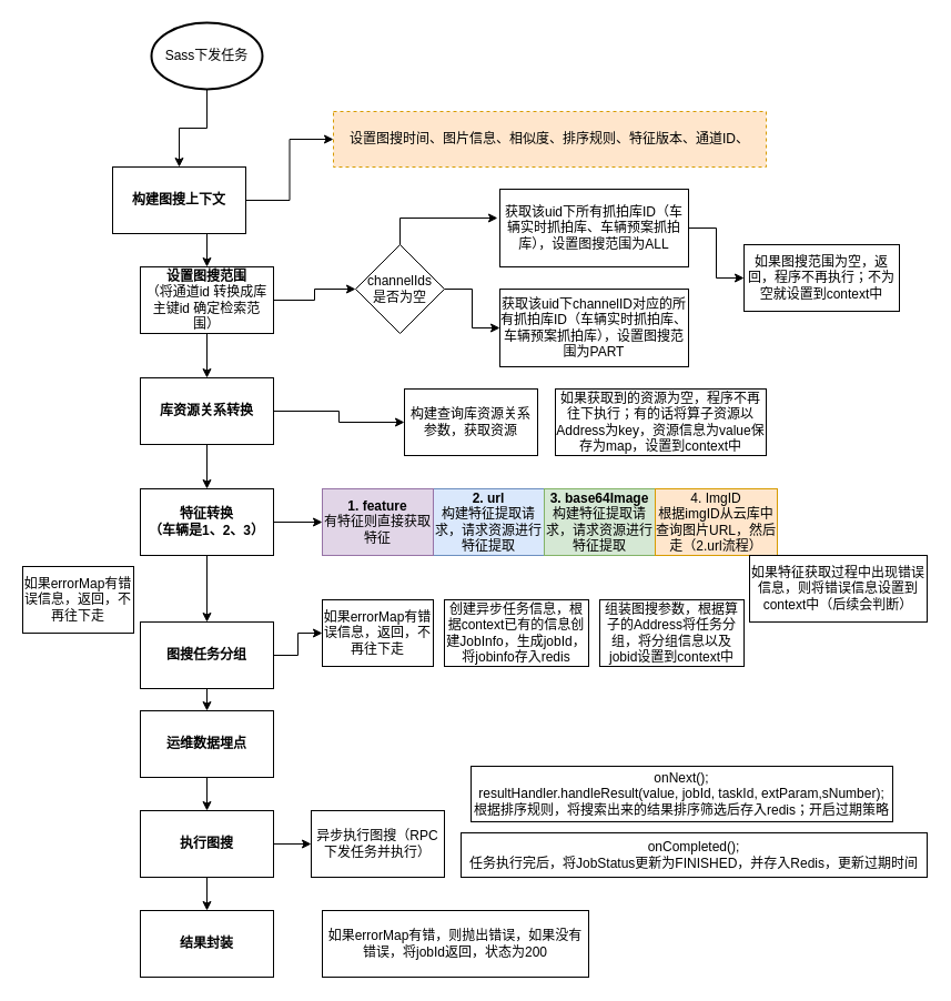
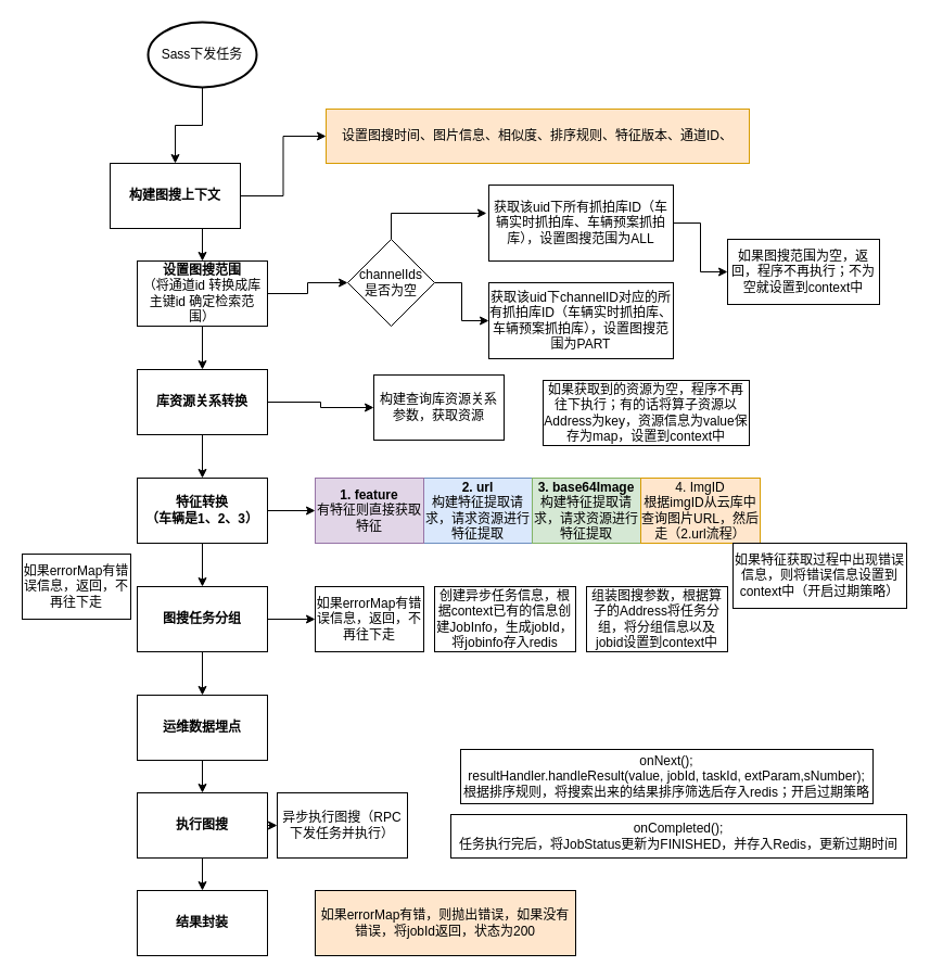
  <mxCell id="0" />
  <mxCell id="1" parent="0" />
  <mxCell id="2" style="edgeStyle=orthogonalEdgeStyle;rounded=0;orthogonalLoop=1;jettySize=auto;html=1;exitX=0.5;exitY=1;exitDx=0;exitDy=0;exitPerimeter=0;entryX=0.5;entryY=0;entryDx=0;entryDy=0;" edge="1" parent="1" source="3" target="6"><mxGeometry relative="1" as="geometry" /></mxCell>
  <mxCell id="3" value="Sass下发任务" style="strokeWidth=2;html=1;shape=mxgraph.flowchart.start_1;whiteSpace=wrap;" vertex="1" parent="1"><mxGeometry x="136" y="20" width="100" height="60" as="geometry" /></mxCell>
  <mxCell id="4" style="edgeStyle=orthogonalEdgeStyle;rounded=0;orthogonalLoop=1;jettySize=auto;html=1;exitX=0.5;exitY=1;exitDx=0;exitDy=0;entryX=0.5;entryY=0;entryDx=0;entryDy=0;" edge="1" parent="1" source="6" target="9"><mxGeometry relative="1" as="geometry" /></mxCell>
  <mxCell id="5" style="edgeStyle=orthogonalEdgeStyle;rounded=0;orthogonalLoop=1;jettySize=auto;html=1;exitX=1;exitY=0.5;exitDx=0;exitDy=0;entryX=0;entryY=0.5;entryDx=0;entryDy=0;" edge="1" parent="1" source="6" target="25"><mxGeometry relative="1" as="geometry" /></mxCell>
  <mxCell id="6" value="构建图搜上下文" style="rounded=0;whiteSpace=wrap;html=1;fontStyle=1" vertex="1" parent="1"><mxGeometry x="101" y="150" width="120" height="60" as="geometry" /></mxCell>
  <mxCell id="7" style="edgeStyle=orthogonalEdgeStyle;rounded=0;orthogonalLoop=1;jettySize=auto;html=1;exitX=0.5;exitY=1;exitDx=0;exitDy=0;entryX=0.5;entryY=0;entryDx=0;entryDy=0;" edge="1" parent="1" source="9" target="12"><mxGeometry relative="1" as="geometry" /></mxCell>
  <mxCell id="8" style="edgeStyle=orthogonalEdgeStyle;rounded=0;orthogonalLoop=1;jettySize=auto;html=1;exitX=1;exitY=0.5;exitDx=0;exitDy=0;entryX=0;entryY=0.5;entryDx=0;entryDy=0;" edge="1" parent="1" source="9" target="27"><mxGeometry relative="1" as="geometry" /></mxCell>
  <mxCell id="9" value="&lt;font style=&quot;font-size: 12px;&quot;&gt;设置图搜范围&lt;/font&gt;&lt;div&gt;&lt;span style=&quot;font-weight: normal; background-color: initial;&quot;&gt;（&lt;/span&gt;&lt;span style=&quot;font-weight: normal; background-color: rgb(255, 255, 255);&quot;&gt;将&lt;/span&gt;&lt;span style=&quot;font-weight: normal; background-color: rgb(255, 255, 255);&quot;&gt;通道&lt;/span&gt;&lt;span style=&quot;font-weight: normal; background-color: rgb(255, 255, 255);&quot;&gt;id &lt;/span&gt;&lt;span style=&quot;font-weight: normal; background-color: rgb(255, 255, 255);&quot;&gt;转换成库主键&lt;/span&gt;&lt;span style=&quot;font-weight: normal; background-color: rgb(255, 255, 255);&quot;&gt;id &lt;/span&gt;&lt;span style=&quot;font-weight: normal; background-color: rgb(255, 255, 255);&quot;&gt;确定检索范围&lt;/span&gt;&lt;span style=&quot;font-weight: normal; background-color: initial;&quot;&gt;）&lt;/span&gt;&lt;/div&gt;" style="rounded=0;whiteSpace=wrap;html=1;fontStyle=1" vertex="1" parent="1"><mxGeometry x="126" y="240" width="120" height="60" as="geometry" /></mxCell>
  <mxCell id="10" style="edgeStyle=orthogonalEdgeStyle;rounded=0;orthogonalLoop=1;jettySize=auto;html=1;exitX=0.5;exitY=1;exitDx=0;exitDy=0;entryX=0.5;entryY=0;entryDx=0;entryDy=0;" edge="1" parent="1" source="12" target="15"><mxGeometry relative="1" as="geometry" /></mxCell>
  <mxCell id="11" style="edgeStyle=orthogonalEdgeStyle;rounded=0;orthogonalLoop=1;jettySize=auto;html=1;exitX=1;exitY=0.5;exitDx=0;exitDy=0;entryX=0;entryY=0.5;entryDx=0;entryDy=0;" edge="1" parent="1" source="12" target="33"><mxGeometry relative="1" as="geometry" /></mxCell>
  <mxCell id="12" value="库资源关系转换" style="rounded=0;whiteSpace=wrap;html=1;fontStyle=1" vertex="1" parent="1"><mxGeometry x="126" y="340" width="120" height="60" as="geometry" /></mxCell>
  <mxCell id="13" style="edgeStyle=orthogonalEdgeStyle;rounded=0;orthogonalLoop=1;jettySize=auto;html=1;exitX=0.5;exitY=1;exitDx=0;exitDy=0;entryX=0.5;entryY=0;entryDx=0;entryDy=0;" edge="1" parent="1" source="15" target="18"><mxGeometry relative="1" as="geometry" /></mxCell>
  <mxCell id="14" style="edgeStyle=orthogonalEdgeStyle;rounded=0;orthogonalLoop=1;jettySize=auto;html=1;exitX=1;exitY=0.5;exitDx=0;exitDy=0;entryX=0;entryY=0.5;entryDx=0;entryDy=0;" edge="1" parent="1" source="15" target="38"><mxGeometry relative="1" as="geometry" /></mxCell>
  <mxCell id="15" value="特征转换&lt;div&gt;（车辆是1、2、3）&lt;/div&gt;" style="rounded=0;whiteSpace=wrap;html=1;fontStyle=1" vertex="1" parent="1"><mxGeometry x="126" y="440" width="120" height="60" as="geometry" /></mxCell>
  <mxCell id="16" style="edgeStyle=orthogonalEdgeStyle;rounded=0;orthogonalLoop=1;jettySize=auto;html=1;exitX=0.5;exitY=1;exitDx=0;exitDy=0;entryX=0.5;entryY=0;entryDx=0;entryDy=0;" edge="1" parent="1" source="18" target="20"><mxGeometry relative="1" as="geometry" /></mxCell>
  <mxCell id="17" style="edgeStyle=orthogonalEdgeStyle;rounded=0;orthogonalLoop=1;jettySize=auto;html=1;exitX=1;exitY=0.5;exitDx=0;exitDy=0;entryX=0;entryY=0.5;entryDx=0;entryDy=0;" edge="1" parent="1" source="18" target="40"><mxGeometry relative="1" as="geometry" /></mxCell>
- <mxCell id="18" value="图搜任务分组" style="rounded=0;whiteSpace=wrap;html=1;fontStyle=1" vertex="1" parent="1"><mxGeometry x="126" y="560" width="120" height="60" as="geometry" /></mxCell>
+ <mxCell id="18" value="图搜任务分组" style="rounded=0;whiteSpace=wrap;html=1;fontStyle=1" vertex="1" parent="1"><mxGeometry x="126" y="540" width="120" height="60" as="geometry" /></mxCell>
  <mxCell id="19" style="edgeStyle=orthogonalEdgeStyle;rounded=0;orthogonalLoop=1;jettySize=auto;html=1;exitX=0.5;exitY=1;exitDx=0;exitDy=0;entryX=0.5;entryY=0;entryDx=0;entryDy=0;" edge="1" parent="1" source="20" target="23"><mxGeometry relative="1" as="geometry" /></mxCell>
  <mxCell id="20" value="运维数据埋点" style="rounded=0;whiteSpace=wrap;html=1;fontStyle=1" vertex="1" parent="1"><mxGeometry x="126" y="640" width="120" height="60" as="geometry" /></mxCell>
  <mxCell id="21" style="edgeStyle=orthogonalEdgeStyle;rounded=0;orthogonalLoop=1;jettySize=auto;html=1;exitX=0.5;exitY=1;exitDx=0;exitDy=0;entryX=0.5;entryY=0;entryDx=0;entryDy=0;" edge="1" parent="1" source="23" target="24"><mxGeometry relative="1" as="geometry" /></mxCell>
  <mxCell id="22" style="edgeStyle=orthogonalEdgeStyle;rounded=0;orthogonalLoop=1;jettySize=auto;html=1;exitX=1;exitY=0.5;exitDx=0;exitDy=0;entryX=0;entryY=0.5;entryDx=0;entryDy=0;" edge="1" parent="1" source="23" target="44"><mxGeometry relative="1" as="geometry" /></mxCell>
  <mxCell id="23" value="执行图搜" style="rounded=0;whiteSpace=wrap;html=1;fontStyle=1" vertex="1" parent="1"><mxGeometry x="126" y="730" width="120" height="60" as="geometry" /></mxCell>
  <mxCell id="24" value="结果封装" style="rounded=0;whiteSpace=wrap;html=1;fontStyle=1" vertex="1" parent="1"><mxGeometry x="126" y="820" width="120" height="60" as="geometry" /></mxCell>
- <mxCell id="25" value="&lt;font style=&quot;font-size: 12px;&quot;&gt;设置图搜时间、图片信息、相似度、排序规则、特征版本、通道ID、&lt;/font&gt;" style="rounded=0;whiteSpace=wrap;html=1;fillColor=#ffe6cc;strokeColor=#d79b00;dashed=1;" vertex="1" parent="1"><mxGeometry x="300" y="100" width="390" height="50" as="geometry" /></mxCell>
+ <mxCell id="25" value="&lt;font style=&quot;font-size: 12px;&quot;&gt;设置图搜时间、图片信息、相似度、排序规则、特征版本、通道ID、&lt;/font&gt;" style="rounded=0;whiteSpace=wrap;html=1;fillColor=#ffe6cc;strokeColor=#d79b00;" vertex="1" parent="1"><mxGeometry x="300" y="100" width="390" height="50" as="geometry" /></mxCell>
  <mxCell id="26" style="edgeStyle=orthogonalEdgeStyle;rounded=0;orthogonalLoop=1;jettySize=auto;html=1;exitX=1;exitY=0.5;exitDx=0;exitDy=0;entryX=0;entryY=0.5;entryDx=0;entryDy=0;" edge="1" parent="1" source="27" target="30"><mxGeometry relative="1" as="geometry" /></mxCell>
  <mxCell id="27" value="channelIds&lt;div&gt;是否为空&lt;/div&gt;" style="rhombus;whiteSpace=wrap;html=1;" vertex="1" parent="1"><mxGeometry x="320" y="220" width="80" height="80" as="geometry" /></mxCell>
  <mxCell id="28" style="edgeStyle=orthogonalEdgeStyle;rounded=0;orthogonalLoop=1;jettySize=auto;html=1;exitX=1;exitY=0.5;exitDx=0;exitDy=0;entryX=0;entryY=0.5;entryDx=0;entryDy=0;" edge="1" parent="1" source="29" target="31"><mxGeometry relative="1" as="geometry" /></mxCell>
  <mxCell id="29" value="获取该uid下所有抓拍库ID（车辆实时抓拍库、车辆预案抓拍库），设置图搜范围为ALL" style="rounded=0;whiteSpace=wrap;html=1;" vertex="1" parent="1"><mxGeometry x="450" y="170" width="170" height="70" as="geometry" /></mxCell>
  <mxCell id="30" value="获取该uid下channelID对应的所有抓拍库ID（车辆实时抓拍库、车辆预案抓拍库），设置图搜范围为PART" style="rounded=0;whiteSpace=wrap;html=1;" vertex="1" parent="1"><mxGeometry x="450" y="260" width="170" height="70" as="geometry" /></mxCell>
  <mxCell id="31" value="如果图搜范围为空，返回，程序不再执行；不为空就设置到context中" style="rounded=0;whiteSpace=wrap;html=1;" vertex="1" parent="1"><mxGeometry x="670" y="220" width="140" height="60" as="geometry" /></mxCell>
  <mxCell id="32" style="edgeStyle=orthogonalEdgeStyle;rounded=0;orthogonalLoop=1;jettySize=auto;html=1;exitX=0.5;exitY=0;exitDx=0;exitDy=0;entryX=-0.012;entryY=0.371;entryDx=0;entryDy=0;entryPerimeter=0;" edge="1" parent="1" source="27" target="29"><mxGeometry relative="1" as="geometry" /></mxCell>
- <mxCell id="33" value="构建查询库资源关系参数，获取资源" style="rounded=0;whiteSpace=wrap;html=1;" vertex="1" parent="1"><mxGeometry x="364" y="350" width="120" height="60" as="geometry" /></mxCell>
+ <mxCell id="33" value="构建查询库资源关系参数，获取资源" style="rounded=0;whiteSpace=wrap;html=1;" vertex="1" parent="1"><mxGeometry x="344" y="345" width="120" height="60" as="geometry" /></mxCell>
  <mxCell id="34" value="如果获取到的资源为空，程序不再往下执行；有的话将算子资源以Address为key，资源信息为value保存为map，设置到context中" style="rounded=0;whiteSpace=wrap;html=1;" vertex="1" parent="1"><mxGeometry x="500" y="350" width="190" height="60" as="geometry" /></mxCell>
  <mxCell id="35" value="&lt;b style=&quot;&quot;&gt;&lt;font style=&quot;font-size: 12px;&quot;&gt;2. url&lt;/font&gt;&lt;/b&gt;&lt;div style=&quot;&quot;&gt;构建特征提取请求，请求资源进行特征提取&lt;/div&gt;" style="rounded=0;whiteSpace=wrap;html=1;fillColor=#dae8fc;strokeColor=#6c8ebf;" vertex="1" parent="1"><mxGeometry x="390" y="440" width="100" height="60" as="geometry" /></mxCell>
  <mxCell id="36" value="&lt;b&gt;3. base64Image&lt;/b&gt;&lt;div&gt;构建特征提取请求，请求资源进行特征提取&lt;/div&gt;" style="rounded=0;whiteSpace=wrap;html=1;fillColor=#d5e8d4;strokeColor=#82b366;" vertex="1" parent="1"><mxGeometry x="490" y="440" width="100" height="60" as="geometry" /></mxCell>
  <mxCell id="37" value="4. ImgID&lt;div&gt;根据imgID从云库中查询图片URL，然后走（2.url流程）&lt;/div&gt;" style="rounded=0;whiteSpace=wrap;html=1;fillColor=#ffe6cc;strokeColor=#d79b00;" vertex="1" parent="1"><mxGeometry x="590" y="440" width="110" height="60" as="geometry" /></mxCell>
  <mxCell id="38" value="&lt;b&gt;1. feature&lt;/b&gt;&lt;div&gt;有特征则直接获取特征&lt;/div&gt;" style="rounded=0;whiteSpace=wrap;html=1;fillColor=#e1d5e7;strokeColor=#9673a6;" vertex="1" parent="1"><mxGeometry x="290" y="440" width="100" height="60" as="geometry" /></mxCell>
- <mxCell id="39" value="如果特征获取过程中出现错误信息，则将错误信息设置到context中（后续会判断）" style="rounded=0;whiteSpace=wrap;html=1;" vertex="1" parent="1"><mxGeometry x="675" y="500" width="160" height="60" as="geometry" /></mxCell>
+ <mxCell id="39" value="如果特征获取过程中出现错误信息，则将错误信息设置到context中（开启过期策略）" style="rounded=0;whiteSpace=wrap;html=1;" vertex="1" parent="1"><mxGeometry x="675" y="500" width="160" height="60" as="geometry" /></mxCell>
  <mxCell id="40" value="如果errorMap有错误信息，返回，不再往下走" style="rounded=0;whiteSpace=wrap;html=1;" vertex="1" parent="1"><mxGeometry x="290" y="540" width="100" height="60" as="geometry" /></mxCell>
  <mxCell id="41" value="创建异步任务信息，根据context已有的信息创建JobInfo，生成jobId，将jobinfo存入redis" style="rounded=0;whiteSpace=wrap;html=1;" vertex="1" parent="1"><mxGeometry x="400" y="540" width="130" height="60" as="geometry" /></mxCell>
  <mxCell id="42" value="组装图搜参数，根据算子的Address将任务分组，将分组信息以及jobid设置到context中" style="rounded=0;whiteSpace=wrap;html=1;" vertex="1" parent="1"><mxGeometry x="540" y="540" width="130" height="60" as="geometry" /></mxCell>
  <mxCell id="43" value="如果errorMap有错误信息，返回，不再往下走" style="rounded=0;whiteSpace=wrap;html=1;" vertex="1" parent="1"><mxGeometry x="20" y="510" width="100" height="60" as="geometry" /></mxCell>
- <mxCell id="44" value="异步执行图搜（RPC下发任务并执行）" style="rounded=0;whiteSpace=wrap;html=1;" vertex="1" parent="1"><mxGeometry x="280" y="730" width="120" height="60" as="geometry" /></mxCell>
+ <mxCell id="44" value="异步执行图搜（RPC下发任务并执行）" style="rounded=0;whiteSpace=wrap;html=1;" vertex="1" parent="1"><mxGeometry x="255" y="730" width="120" height="60" as="geometry" /></mxCell>
  <mxCell id="45" value="&lt;div style=&quot;&quot;&gt;&lt;p style=&quot;&quot;&gt;&lt;font face=&quot;Helvetica&quot;&gt;&lt;font style=&quot;font-size: 12px;&quot;&gt;onNext();&lt;br&gt;&lt;/font&gt;&lt;/font&gt;&lt;font face=&quot;Helvetica&quot;&gt;resultHandler.handleResult(value, jobId, taskId, extParam,sNumber);&lt;br&gt;&lt;/font&gt;&lt;font face=&quot;Helvetica&quot;&gt;根据排序规则，将搜索出来的结果排序筛选后存入redis；&lt;/font&gt;开启过期策略&lt;/p&gt;&lt;/div&gt;" style="rounded=0;whiteSpace=wrap;html=1;fillColor=default;labelBackgroundColor=none;fontColor=default;" vertex="1" parent="1"><mxGeometry x="424" y="690" width="380" height="50" as="geometry" /></mxCell>
  <mxCell id="46" value="onCompleted();&lt;div&gt;任务执行完后，将JobStatus更新为FINISHED，并存入Redis，更新过期时间&lt;/div&gt;" style="rounded=0;whiteSpace=wrap;html=1;" vertex="1" parent="1"><mxGeometry x="415" y="750" width="420" height="40" as="geometry" /></mxCell>
- <mxCell id="47" value="如果errorMap有错，则抛出错误，如果没有错误，将jobId返回，状态为200" style="rounded=0;whiteSpace=wrap;html=1;" vertex="1" parent="1"><mxGeometry x="290" y="820" width="240" height="60" as="geometry" /></mxCell>
+ <mxCell id="47" value="如果errorMap有错，则抛出错误，如果没有错误，将jobId返回，状态为200" style="rounded=0;whiteSpace=wrap;html=1;fillColor=#ffe6cc;" vertex="1" parent="1"><mxGeometry x="290" y="820" width="240" height="60" as="geometry" /></mxCell>
